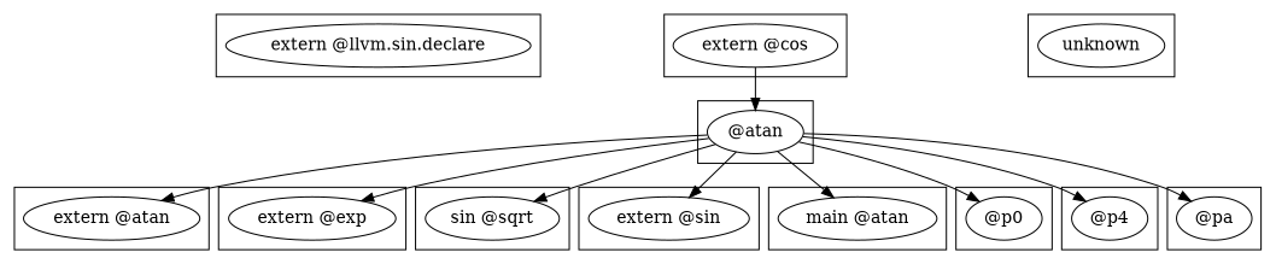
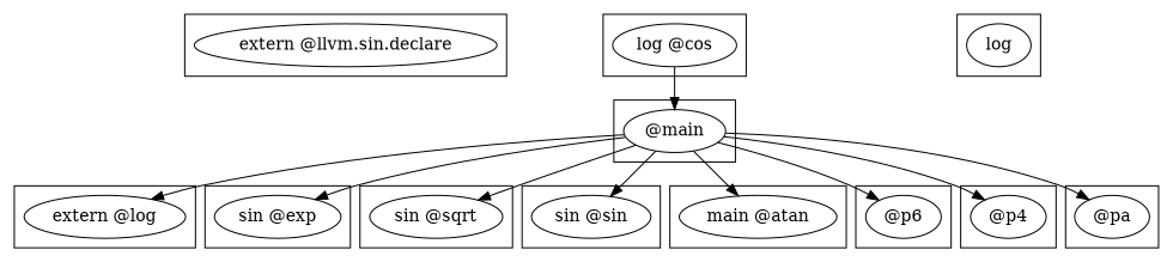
  digraph {
    n1 [label="extern @llvm.sin.declare"]
-   n2 [label="@atan"]
-   n3 [label="extern @atan"]
-   n4 [label="extern @exp"]
+   n2 [label="@main"]
+   n3 [label="extern @log"]
+   n4 [label="sin @exp"]
    n5 [label="sin @sqrt"]
-   n6 [label="extern @sin"]
-   n7 [label="extern @cos"]
+   n6 [label="sin @sin"]
+   n7 [label="log @cos"]
    n8 [label="main @atan"]
-   n9 [label="@p0"]
+   n9 [label="@p6"]
    n10 [label="@p4"]
    n11 [label="@pa"]
-   n12 [label=unknown]
+   n12 [label=log]
    subgraph cluster_1 {
      n1
    }
    subgraph cluster_2 {
      n2
    }
    subgraph cluster_3 {
      n3
    }
    subgraph cluster_4 {
      n4
    }
    subgraph cluster_5 {
      n5
    }
    subgraph cluster_6 {
      n6
    }
    subgraph cluster_7 {
      n7
    }
    subgraph cluster_8 {
      n8
    }
    subgraph cluster_9 {
      n9
    }
    subgraph cluster_10 {
      n10
    }
    subgraph cluster_11 {
      n11
    }
    subgraph cluster_12 {
      n12
    }
    n2 -> n3
    n2 -> n4
    n2 -> n5
    n2 -> n6
    n2 -> n8
    n2 -> n9
    n2 -> n10
    n2 -> n11
    n7 -> n2
  }
